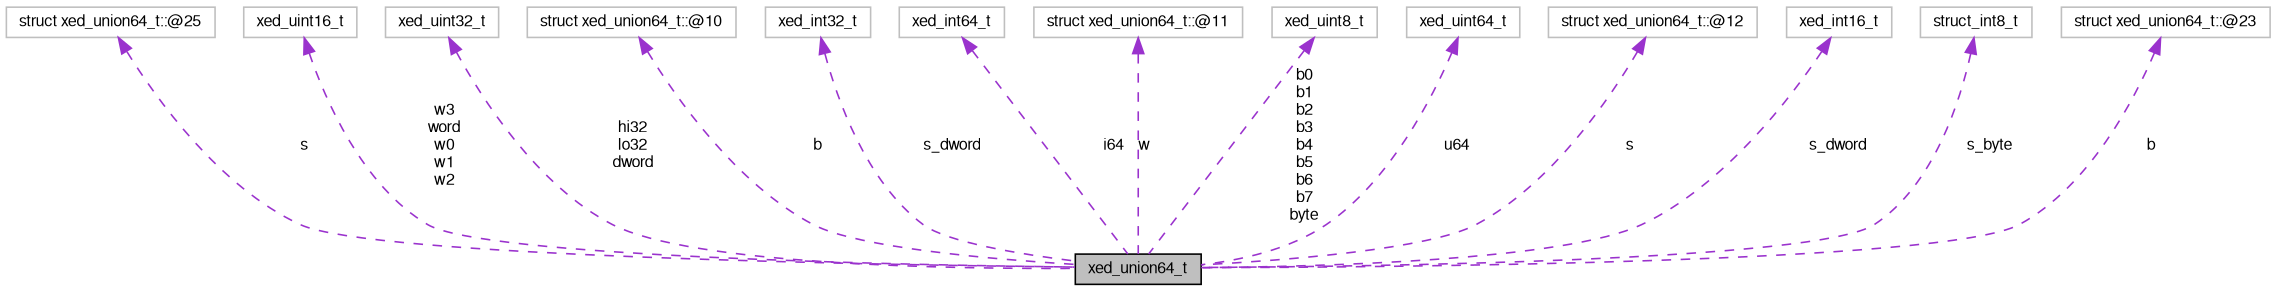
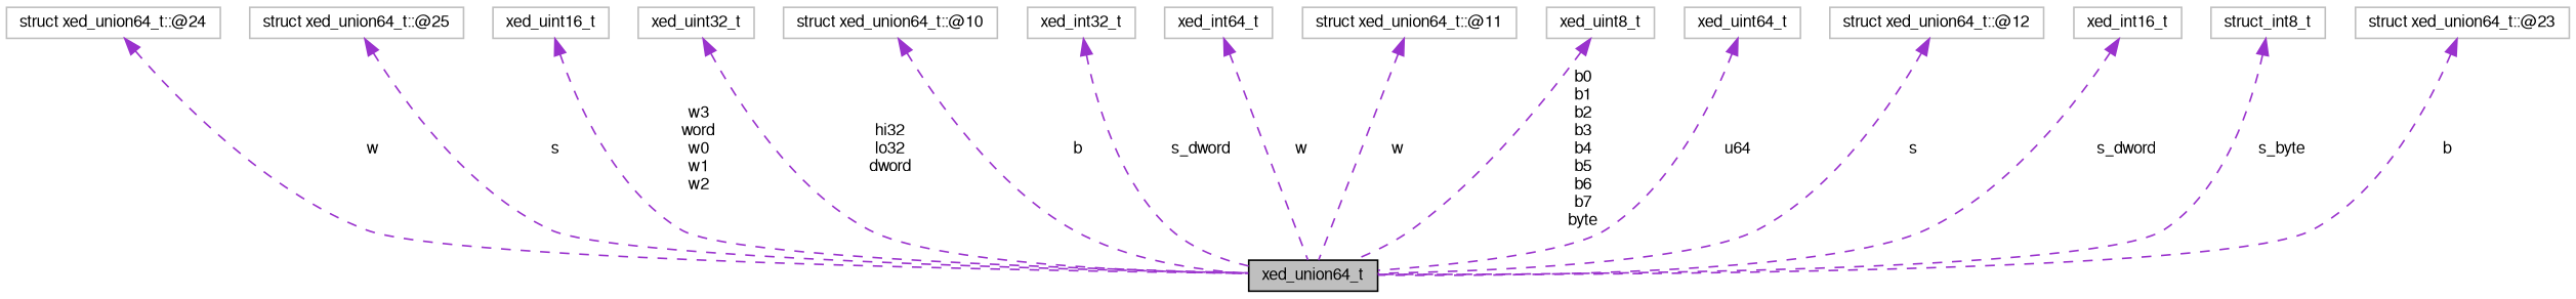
  digraph {
    rankdir=TB
    node [color=grey75 fontname=FreeSans fontsize=10 shape=record]
    edge [color=darkorchid3 dir=back fontname=FreeSans fontsize=10 labelfontname=FreeSans labelfontsize=10 style=dashed]
    n1 [color=black fillcolor=grey75 fontcolor=black height=0.2 label=xed_union64_t style=filled width=0.4]
+   n2 [height=0.2 label="struct xed_union64_t::@24" width=0.4]
    n3 [height=0.2 label="struct xed_union64_t::@25" width=0.4]
    n4 [height=0.2 label=xed_uint16_t width=0.4]
    n5 [height=0.2 label=xed_uint32_t width=0.4]
    n6 [height=0.2 label="struct xed_union64_t::@10" width=0.4]
    n7 [height=0.2 label=xed_int32_t width=0.4]
    n8 [height=0.2 label=xed_int64_t width=0.4]
    n9 [height=0.2 label="struct xed_union64_t::@11" width=0.4]
    n10 [height=0.2 label=xed_uint8_t width=0.4]
    n11 [height=0.2 label=xed_uint64_t width=0.4]
    n12 [height=0.2 label="struct xed_union64_t::@12" width=0.4]
    n13 [height=0.2 label=xed_int16_t width=0.4]
    n14 [height=0.2 label=struct_int8_t width=0.4]
    n15 [height=0.2 label="struct xed_union64_t::@23" width=0.4]
+   n2 -> n1 [label=w]
    n3 -> n1 [label=s]
    n4 -> n1 [label="w3\nword\nw0\nw1\nw2"]
    n5 -> n1 [label="hi32\nlo32\ndword"]
    n6 -> n1 [label=b]
    n7 -> n1 [label=s_dword]
-   n8 -> n1 [label=i64]
+   n8 -> n1 [label=w]
    n9 -> n1 [label=w]
    n10 -> n1 [label="b0\nb1\nb2\nb3\nb4\nb5\nb6\nb7\nbyte"]
    n11 -> n1 [label=u64]
    n12 -> n1 [label=s]
    n13 -> n1 [label=s_dword]
    n14 -> n1 [label=s_byte]
    n15 -> n1 [label=b]
  }
